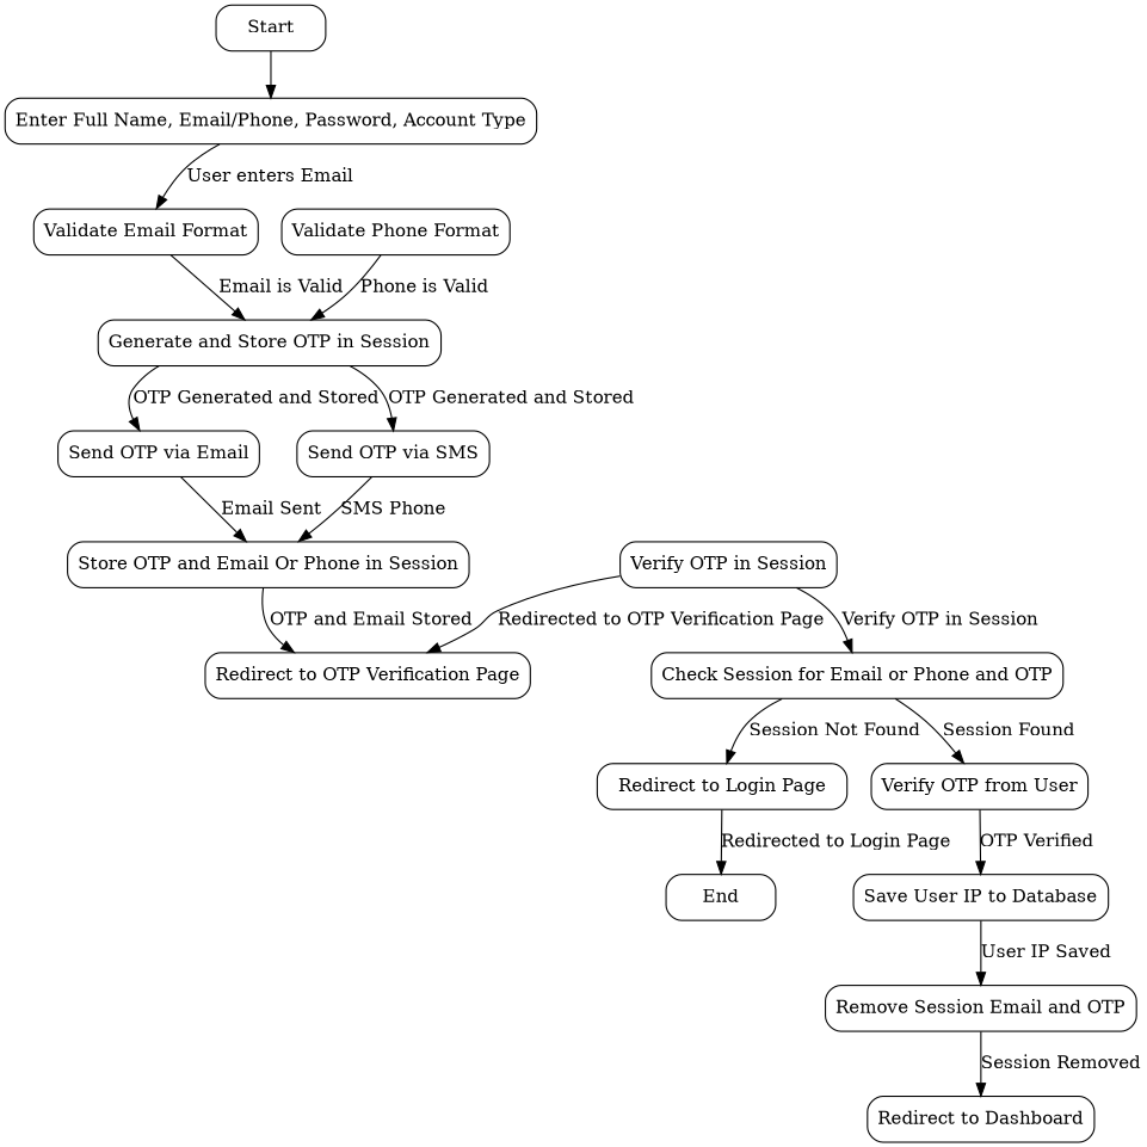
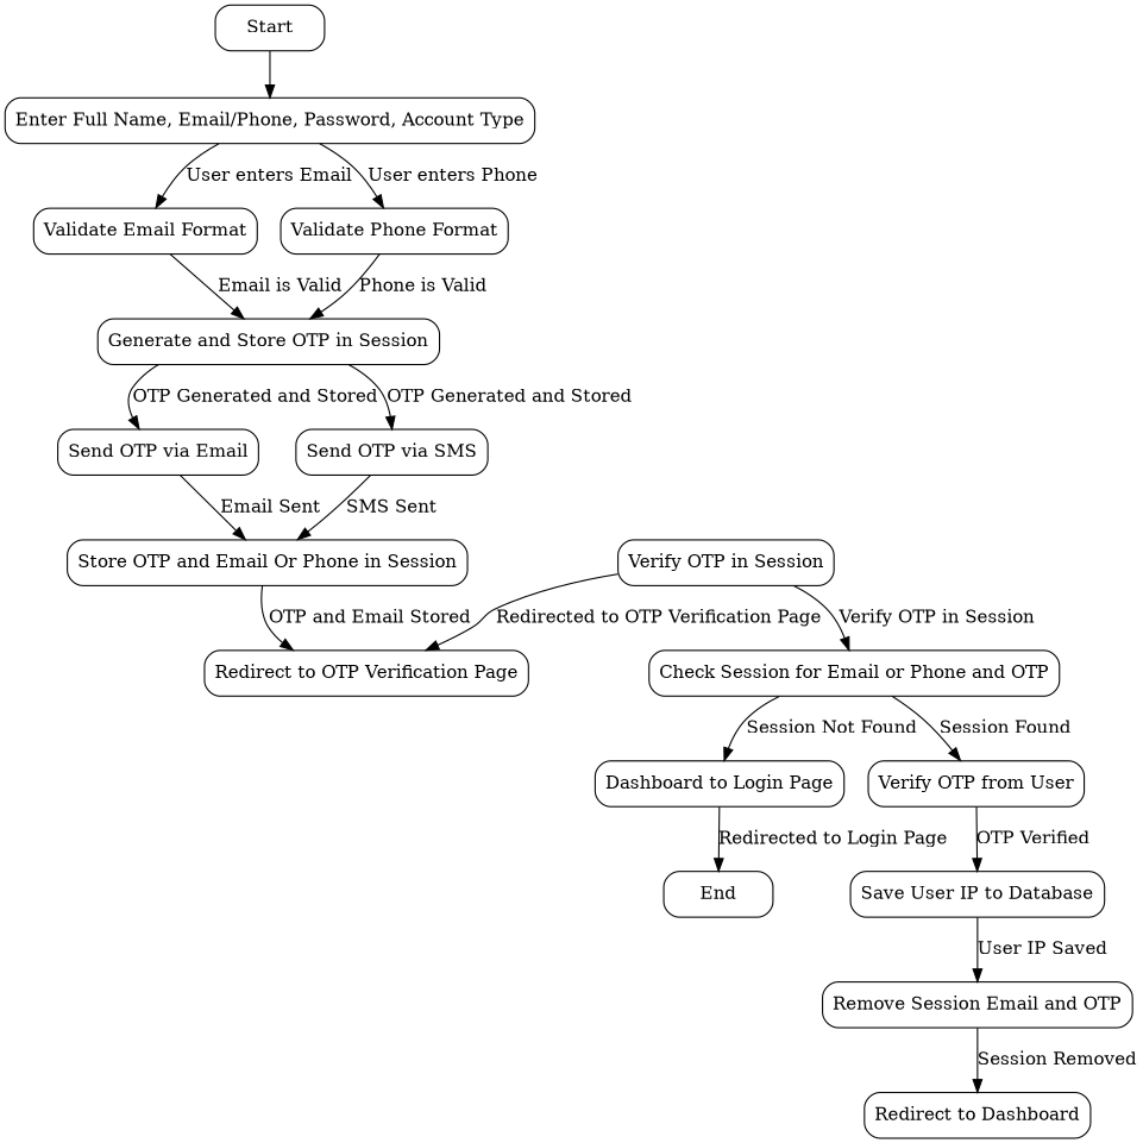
  digraph {
    node [shape=rectangle style=rounded]
    n1 [label=Start width=1.2]
    n2 [label="Enter Full Name, Email/Phone, Password, Account Type" width=1.2]
    n3 [label="Validate Email Format" width=1.2]
    n4 [label="Validate Phone Format" width=1.2]
    n5 [label="Generate and Store OTP in Session" width=1.2]
    n6 [label="Send OTP via Email" width=1.2]
    n7 [label="Send OTP via SMS" width=1.2]
    n8 [label="Store OTP and Email Or Phone in Session" width=1.2]
    n9 [label="Redirect to OTP Verification Page" width=1.2]
    n10 [label="Verify OTP in Session" width=1.2]
    n11 [label="Check Session for Email or Phone and OTP" width=1.2]
-   n12 [label="Redirect to Login Page" width=1.2]
+   n12 [label="Dashboard to Login Page" width=1.2]
    n13 [label="Verify OTP from User" width=1.2]
    n14 [label=End width=1.2]
    n15 [label="Save User IP to Database" width=1.2]
    n16 [label="Remove Session Email and OTP" width=1.2]
    n17 [label="Redirect to Dashboard" width=1.2]
    n1 -> n2
    n2 -> n3 [label="User enters Email"]
+   n2 -> n4 [label="User enters Phone"]
    n3 -> n5 [label="Email is Valid"]
    n4 -> n5 [label="Phone is Valid"]
    n5 -> n6 [label="OTP Generated and Stored"]
    n5 -> n7 [label="OTP Generated and Stored"]
    n6 -> n8 [label="Email Sent"]
-   n7 -> n8 [label="SMS Phone"]
+   n7 -> n8 [label="SMS Sent"]
    n8 -> n9 [label="OTP and Email Stored"]
    n10 -> n9 [label="Redirected to OTP Verification Page"]
    n10 -> n11 [label="Verify OTP in Session"]
    n11 -> n12 [label="Session Not Found"]
    n11 -> n13 [label="Session Found"]
    n12 -> n14 [label="Redirected to Login Page"]
    n13 -> n15 [label="OTP Verified"]
    n15 -> n16 [label="User IP Saved"]
    n16 -> n17 [label="Session Removed"]
  }
